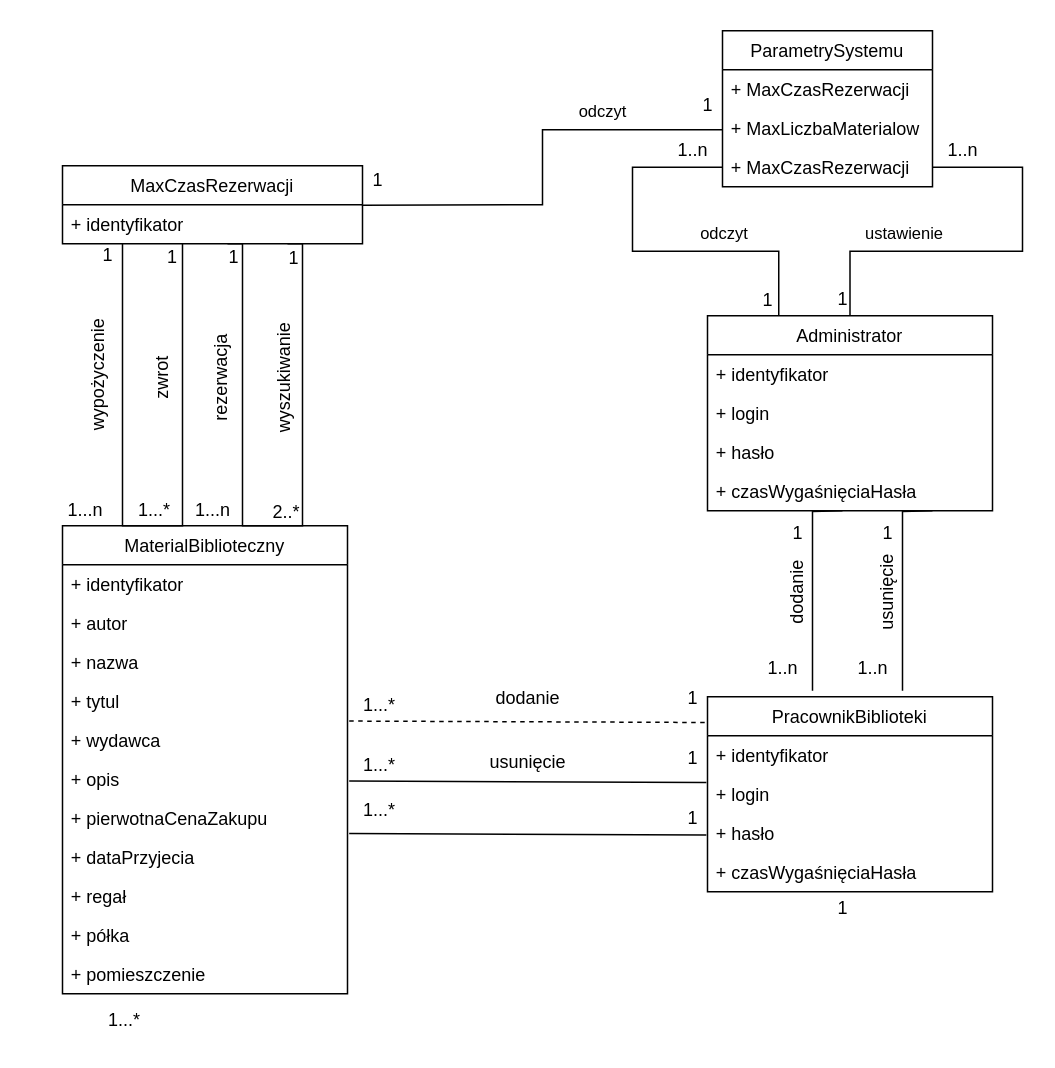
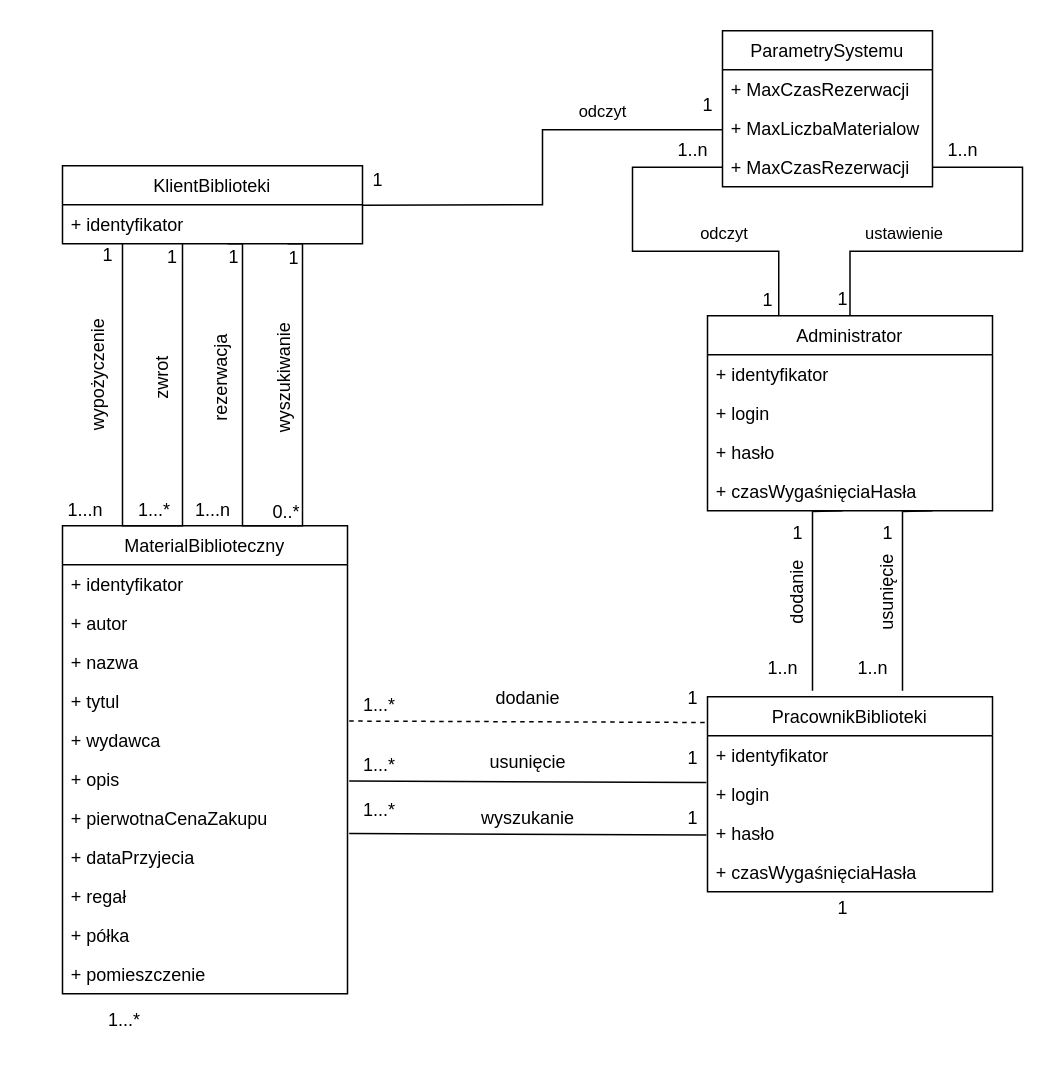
  <mxCell id="0" />
  <mxCell id="1" parent="0" />
  <mxCell id="2" style="edgeStyle=orthogonalEdgeStyle;rounded=0;orthogonalLoop=1;jettySize=auto;html=1;endArrow=none;endFill=0;" parent="1" edge="1"><mxGeometry relative="1" as="geometry"><mxPoint x="541" y="460" as="targetPoint" /><mxPoint x="561" y="340" as="sourcePoint" /></mxGeometry></mxCell>
  <mxCell id="3" value="" style="edgeStyle=orthogonalEdgeStyle;rounded=0;orthogonalLoop=1;jettySize=auto;html=1;endArrow=none;endFill=0;" edge="1" parent="1" source="5" target="35"><mxGeometry relative="1" as="geometry"><Array as="points"><mxPoint x="566" y="167" /><mxPoint x="681" y="167" /><mxPoint x="681" y="111" /></Array></mxGeometry></mxCell>
  <mxCell id="4" style="edgeStyle=orthogonalEdgeStyle;rounded=0;orthogonalLoop=1;jettySize=auto;html=1;exitX=0.25;exitY=0;exitDx=0;exitDy=0;entryX=0;entryY=0.5;entryDx=0;entryDy=0;endArrow=none;endFill=0;" edge="1" parent="1" source="5" target="35"><mxGeometry relative="1" as="geometry"><Array as="points"><mxPoint x="519" y="167" /><mxPoint x="421" y="167" /><mxPoint x="421" y="111" /></Array></mxGeometry></mxCell>
  <mxCell id="5" value="Administrator" style="swimlane;fontStyle=0;childLayout=stackLayout;horizontal=1;startSize=26;fillColor=none;horizontalStack=0;resizeParent=1;resizeParentMax=0;resizeLast=0;collapsible=1;marginBottom=0;" parent="1" vertex="1"><mxGeometry x="471" y="210" width="190" height="130" as="geometry" /></mxCell>
  <mxCell id="6" value="+ identyfikator" style="text;strokeColor=none;fillColor=none;align=left;verticalAlign=top;spacingLeft=4;spacingRight=4;overflow=hidden;rotatable=0;points=[[0,0.5],[1,0.5]];portConstraint=eastwest;" parent="5" vertex="1"><mxGeometry y="26" width="190" height="26" as="geometry" /></mxCell>
  <mxCell id="7" value="+ login" style="text;strokeColor=none;fillColor=none;align=left;verticalAlign=top;spacingLeft=4;spacingRight=4;overflow=hidden;rotatable=0;points=[[0,0.5],[1,0.5]];portConstraint=eastwest;" parent="5" vertex="1"><mxGeometry y="52" width="190" height="26" as="geometry" /></mxCell>
  <mxCell id="8" value="+ hasło" style="text;strokeColor=none;fillColor=none;align=left;verticalAlign=top;spacingLeft=4;spacingRight=4;overflow=hidden;rotatable=0;points=[[0,0.5],[1,0.5]];portConstraint=eastwest;" parent="5" vertex="1"><mxGeometry y="78" width="190" height="26" as="geometry" /></mxCell>
  <mxCell id="9" value="+ czasWygaśnięciaHasła" style="text;strokeColor=none;fillColor=none;align=left;verticalAlign=top;spacingLeft=4;spacingRight=4;overflow=hidden;rotatable=0;points=[[0,0.5],[1,0.5]];portConstraint=eastwest;" parent="5" vertex="1"><mxGeometry y="104" width="190" height="26" as="geometry" /></mxCell>
- <mxCell id="10" value="MaxCzasRezerwacji" style="swimlane;fontStyle=0;childLayout=stackLayout;horizontal=1;startSize=26;fillColor=none;horizontalStack=0;resizeParent=1;resizeParentMax=0;resizeLast=0;collapsible=1;marginBottom=0;" parent="1" vertex="1"><mxGeometry x="41" y="110" width="200" height="52" as="geometry" /></mxCell>
+ <mxCell id="10" value="KlientBiblioteki" style="swimlane;fontStyle=0;childLayout=stackLayout;horizontal=1;startSize=26;fillColor=none;horizontalStack=0;resizeParent=1;resizeParentMax=0;resizeLast=0;collapsible=1;marginBottom=0;" parent="1" vertex="1"><mxGeometry x="41" y="110" width="200" height="52" as="geometry" /></mxCell>
  <mxCell id="11" value="+ identyfikator" style="text;strokeColor=none;fillColor=none;align=left;verticalAlign=top;spacingLeft=4;spacingRight=4;overflow=hidden;rotatable=0;points=[[0,0.5],[1,0.5]];portConstraint=eastwest;" parent="10" vertex="1"><mxGeometry y="26" width="200" height="26" as="geometry" /></mxCell>
  <mxCell id="12" style="edgeStyle=orthogonalEdgeStyle;rounded=0;orthogonalLoop=1;jettySize=auto;html=1;endArrow=none;endFill=0;" parent="10" source="10" target="11" edge="1"><mxGeometry relative="1" as="geometry"><Array as="points"><mxPoint x="40" y="240" /><mxPoint x="80" y="240" /></Array></mxGeometry></mxCell>
  <mxCell id="13" value="PracownikBiblioteki" style="swimlane;fontStyle=0;childLayout=stackLayout;horizontal=1;startSize=26;fillColor=none;horizontalStack=0;resizeParent=1;resizeParentMax=0;resizeLast=0;collapsible=1;marginBottom=0;" parent="1" vertex="1"><mxGeometry x="471" y="464" width="190" height="130" as="geometry" /></mxCell>
  <mxCell id="14" value="+ identyfikator" style="text;strokeColor=none;fillColor=none;align=left;verticalAlign=top;spacingLeft=4;spacingRight=4;overflow=hidden;rotatable=0;points=[[0,0.5],[1,0.5]];portConstraint=eastwest;" parent="13" vertex="1"><mxGeometry y="26" width="190" height="26" as="geometry" /></mxCell>
  <mxCell id="15" value="+ login" style="text;strokeColor=none;fillColor=none;align=left;verticalAlign=top;spacingLeft=4;spacingRight=4;overflow=hidden;rotatable=0;points=[[0,0.5],[1,0.5]];portConstraint=eastwest;" parent="13" vertex="1"><mxGeometry y="52" width="190" height="26" as="geometry" /></mxCell>
  <mxCell id="16" value="+ hasło" style="text;strokeColor=none;fillColor=none;align=left;verticalAlign=top;spacingLeft=4;spacingRight=4;overflow=hidden;rotatable=0;points=[[0,0.5],[1,0.5]];portConstraint=eastwest;" parent="13" vertex="1"><mxGeometry y="78" width="190" height="26" as="geometry" /></mxCell>
  <mxCell id="17" value="+ czasWygaśnięciaHasła" style="text;strokeColor=none;fillColor=none;align=left;verticalAlign=top;spacingLeft=4;spacingRight=4;overflow=hidden;rotatable=0;points=[[0,0.5],[1,0.5]];portConstraint=eastwest;" parent="13" vertex="1"><mxGeometry y="104" width="190" height="26" as="geometry" /></mxCell>
  <mxCell id="18" value="MaterialBiblioteczny" style="swimlane;fontStyle=0;childLayout=stackLayout;horizontal=1;startSize=26;fillColor=none;horizontalStack=0;resizeParent=1;resizeParentMax=0;resizeLast=0;collapsible=1;marginBottom=0;" parent="1" vertex="1"><mxGeometry x="41" y="350" width="190" height="312" as="geometry" /></mxCell>
  <mxCell id="19" value="+ identyfikator" style="text;strokeColor=none;fillColor=none;align=left;verticalAlign=top;spacingLeft=4;spacingRight=4;overflow=hidden;rotatable=0;points=[[0,0.5],[1,0.5]];portConstraint=eastwest;" parent="18" vertex="1"><mxGeometry y="26" width="190" height="26" as="geometry" /></mxCell>
  <mxCell id="20" value="+ autor" style="text;strokeColor=none;fillColor=none;align=left;verticalAlign=top;spacingLeft=4;spacingRight=4;overflow=hidden;rotatable=0;points=[[0,0.5],[1,0.5]];portConstraint=eastwest;" parent="18" vertex="1"><mxGeometry y="52" width="190" height="26" as="geometry" /></mxCell>
  <mxCell id="21" value="+ nazwa" style="text;strokeColor=none;fillColor=none;align=left;verticalAlign=top;spacingLeft=4;spacingRight=4;overflow=hidden;rotatable=0;points=[[0,0.5],[1,0.5]];portConstraint=eastwest;" parent="18" vertex="1"><mxGeometry y="78" width="190" height="26" as="geometry" /></mxCell>
  <mxCell id="22" value="+ tytul" style="text;strokeColor=none;fillColor=none;align=left;verticalAlign=top;spacingLeft=4;spacingRight=4;overflow=hidden;rotatable=0;points=[[0,0.5],[1,0.5]];portConstraint=eastwest;" parent="18" vertex="1"><mxGeometry y="104" width="190" height="26" as="geometry" /></mxCell>
  <mxCell id="23" value="+ wydawca" style="text;strokeColor=none;fillColor=none;align=left;verticalAlign=top;spacingLeft=4;spacingRight=4;overflow=hidden;rotatable=0;points=[[0,0.5],[1,0.5]];portConstraint=eastwest;" parent="18" vertex="1"><mxGeometry y="130" width="190" height="26" as="geometry" /></mxCell>
  <mxCell id="24" value="+ opis" style="text;strokeColor=none;fillColor=none;align=left;verticalAlign=top;spacingLeft=4;spacingRight=4;overflow=hidden;rotatable=0;points=[[0,0.5],[1,0.5]];portConstraint=eastwest;" parent="18" vertex="1"><mxGeometry y="156" width="190" height="26" as="geometry" /></mxCell>
  <mxCell id="25" value="+ pierwotnaCenaZakupu" style="text;strokeColor=none;fillColor=none;align=left;verticalAlign=top;spacingLeft=4;spacingRight=4;overflow=hidden;rotatable=0;points=[[0,0.5],[1,0.5]];portConstraint=eastwest;" parent="18" vertex="1"><mxGeometry y="182" width="190" height="26" as="geometry" /></mxCell>
  <mxCell id="26" value="+ dataPrzyjecia" style="text;strokeColor=none;fillColor=none;align=left;verticalAlign=top;spacingLeft=4;spacingRight=4;overflow=hidden;rotatable=0;points=[[0,0.5],[1,0.5]];portConstraint=eastwest;" parent="18" vertex="1"><mxGeometry y="208" width="190" height="26" as="geometry" /></mxCell>
  <mxCell id="27" value="+ regał" style="text;strokeColor=none;fillColor=none;align=left;verticalAlign=top;spacingLeft=4;spacingRight=4;overflow=hidden;rotatable=0;points=[[0,0.5],[1,0.5]];portConstraint=eastwest;" parent="18" vertex="1"><mxGeometry y="234" width="190" height="26" as="geometry" /></mxCell>
  <mxCell id="28" value="+ półka" style="text;strokeColor=none;fillColor=none;align=left;verticalAlign=top;spacingLeft=4;spacingRight=4;overflow=hidden;rotatable=0;points=[[0,0.5],[1,0.5]];portConstraint=eastwest;" parent="18" vertex="1"><mxGeometry y="260" width="190" height="26" as="geometry" /></mxCell>
  <mxCell id="29" value="+ pomieszczenie" style="text;strokeColor=none;fillColor=none;align=left;verticalAlign=top;spacingLeft=4;spacingRight=4;overflow=hidden;rotatable=0;points=[[0,0.5],[1,0.5]];portConstraint=eastwest;" parent="18" vertex="1"><mxGeometry y="286" width="190" height="26" as="geometry" /></mxCell>
  <mxCell id="30" value="wypożyczenie" style="text;html=1;align=center;verticalAlign=middle;resizable=0;points=[];autosize=1;strokeColor=none;fillColor=none;rotation=-90;container=1;" parent="1" vertex="1"><mxGeometry x="20" y="240" width="90" height="20" as="geometry" /></mxCell>
  <mxCell id="31" value="zwrot" style="text;html=1;align=center;verticalAlign=middle;resizable=0;points=[];autosize=1;strokeColor=none;fillColor=none;rotation=-90;container=1;" parent="1" vertex="1"><mxGeometry x="88" y="242" width="40" height="20" as="geometry" /></mxCell>
  <mxCell id="32" value="ParametrySystemu" style="swimlane;fontStyle=0;childLayout=stackLayout;horizontal=1;startSize=26;fillColor=none;horizontalStack=0;resizeParent=1;resizeParentMax=0;resizeLast=0;collapsible=1;marginBottom=0;" parent="1" vertex="1"><mxGeometry x="481" y="20" width="140" height="104" as="geometry" /></mxCell>
  <mxCell id="33" value="+ MaxCzasRezerwacji" style="text;strokeColor=none;fillColor=none;align=left;verticalAlign=top;spacingLeft=4;spacingRight=4;overflow=hidden;rotatable=0;points=[[0,0.5],[1,0.5]];portConstraint=eastwest;" parent="32" vertex="1"><mxGeometry y="26" width="140" height="26" as="geometry" /></mxCell>
  <mxCell id="34" value="+ MaxLiczbaMaterialow" style="text;strokeColor=none;fillColor=none;align=left;verticalAlign=top;spacingLeft=4;spacingRight=4;overflow=hidden;rotatable=0;points=[[0,0.5],[1,0.5]];portConstraint=eastwest;" parent="32" vertex="1"><mxGeometry y="52" width="140" height="26" as="geometry" /></mxCell>
  <mxCell id="35" value="+ MaxCzasRezerwacji" style="text;strokeColor=none;fillColor=none;align=left;verticalAlign=top;spacingLeft=4;spacingRight=4;overflow=hidden;rotatable=0;points=[[0,0.5],[1,0.5]];portConstraint=eastwest;" parent="32" vertex="1"><mxGeometry y="78" width="140" height="26" as="geometry" /></mxCell>
  <mxCell id="36" style="edgeStyle=orthogonalEdgeStyle;rounded=0;orthogonalLoop=1;jettySize=auto;html=1;endArrow=none;endFill=0;" edge="1" parent="1"><mxGeometry relative="1" as="geometry"><Array as="points"><mxPoint x="161" y="162" /><mxPoint x="161" y="350" /><mxPoint x="201" y="350" /><mxPoint x="201" y="162" /></Array><mxPoint x="151" y="162" as="sourcePoint" /><mxPoint x="191" y="162" as="targetPoint" /></mxGeometry></mxCell>
  <mxCell id="37" value="wyszukiwanie" style="text;html=1;align=center;verticalAlign=middle;resizable=0;points=[];autosize=1;strokeColor=none;fillColor=none;rotation=-90;container=1;" vertex="1" parent="1"><mxGeometry x="144" y="242" width="90" height="20" as="geometry" /></mxCell>
  <mxCell id="38" value="rezerwacja" style="text;html=1;align=center;verticalAlign=middle;resizable=0;points=[];autosize=1;strokeColor=none;fillColor=none;rotation=-90;" vertex="1" parent="1"><mxGeometry x="112" y="242" width="70" height="20" as="geometry" /></mxCell>
  <mxCell id="39" value="1" style="text;html=1;align=center;verticalAlign=middle;resizable=0;points=[];autosize=1;strokeColor=none;fillColor=none;" vertex="1" parent="1"><mxGeometry x="61" y="160" width="20" height="20" as="geometry" /></mxCell>
  <mxCell id="40" value="1" style="text;html=1;align=center;verticalAlign=middle;resizable=0;points=[];autosize=1;strokeColor=none;fillColor=none;" vertex="1" parent="1"><mxGeometry x="104" y="161" width="20" height="20" as="geometry" /></mxCell>
  <mxCell id="41" value="1" style="text;html=1;align=center;verticalAlign=middle;resizable=0;points=[];autosize=1;strokeColor=none;fillColor=none;" vertex="1" parent="1"><mxGeometry x="145" y="161" width="20" height="20" as="geometry" /></mxCell>
  <mxCell id="42" value="1" style="text;html=1;align=center;verticalAlign=middle;resizable=0;points=[];autosize=1;strokeColor=none;fillColor=none;" vertex="1" parent="1"><mxGeometry x="185" y="162" width="20" height="20" as="geometry" /></mxCell>
  <mxCell id="43" value="1...n" style="text;html=1;align=center;verticalAlign=middle;resizable=0;points=[];autosize=1;strokeColor=none;fillColor=none;" vertex="1" parent="1"><mxGeometry x="36" y="330" width="40" height="20" as="geometry" /></mxCell>
  <mxCell id="44" value="1...*" style="text;html=1;align=center;verticalAlign=middle;resizable=0;points=[];autosize=1;strokeColor=none;fillColor=none;" vertex="1" parent="1"><mxGeometry x="82" y="330" width="40" height="20" as="geometry" /></mxCell>
  <mxCell id="45" value="1...n" style="text;html=1;align=center;verticalAlign=middle;resizable=0;points=[];autosize=1;strokeColor=none;fillColor=none;" vertex="1" parent="1"><mxGeometry x="121" y="330" width="40" height="20" as="geometry" /></mxCell>
- <mxCell id="46" value="2..*" style="text;html=1;align=center;verticalAlign=middle;resizable=0;points=[];autosize=1;strokeColor=none;fillColor=none;" vertex="1" parent="1"><mxGeometry x="175" y="331" width="30" height="20" as="geometry" /></mxCell>
+ <mxCell id="46" value="0..*" style="text;html=1;align=center;verticalAlign=middle;resizable=0;points=[];autosize=1;strokeColor=none;fillColor=none;" vertex="1" parent="1"><mxGeometry x="175" y="331" width="30" height="20" as="geometry" /></mxCell>
  <mxCell id="47" value="" style="endArrow=none;html=1;rounded=0;exitX=0.998;exitY=-0.023;exitDx=0;exitDy=0;exitPerimeter=0;entryX=0;entryY=0.5;entryDx=0;entryDy=0;" edge="1" parent="1"><mxGeometry width="50" height="50" relative="1" as="geometry"><mxPoint x="240.6" y="136.402" as="sourcePoint" /><mxPoint x="481" y="86" as="targetPoint" /><Array as="points"><mxPoint x="361" y="136" /><mxPoint x="361" y="86" /></Array></mxGeometry></mxCell>
  <mxCell id="48" value="odczyt" style="edgeLabel;html=1;align=center;verticalAlign=middle;resizable=0;points=[];rotation=0;" vertex="1" connectable="0" parent="47"><mxGeometry x="-0.328" y="-1" relative="1" as="geometry"><mxPoint x="62" y="-64" as="offset" /></mxGeometry></mxCell>
  <mxCell id="49" value="ustawienie" style="edgeLabel;html=1;align=center;verticalAlign=middle;resizable=0;points=[];rotation=0;" vertex="1" connectable="0" parent="1"><mxGeometry x="601.003" y="154.005" as="geometry" /></mxCell>
  <mxCell id="50" value="odczyt" style="edgeLabel;html=1;align=center;verticalAlign=middle;resizable=0;points=[];rotation=0;" vertex="1" connectable="0" parent="1"><mxGeometry x="481.003" y="154.005" as="geometry" /></mxCell>
  <mxCell id="51" value="1" style="text;html=1;align=center;verticalAlign=middle;resizable=0;points=[];autosize=1;strokeColor=none;fillColor=none;" vertex="1" parent="1"><mxGeometry x="501" y="190" width="20" height="20" as="geometry" /></mxCell>
  <mxCell id="52" value="1" style="text;html=1;align=center;verticalAlign=middle;resizable=0;points=[];autosize=1;strokeColor=none;fillColor=none;" vertex="1" parent="1"><mxGeometry x="551" y="189" width="20" height="20" as="geometry" /></mxCell>
  <mxCell id="53" value="1..n" style="text;html=1;align=center;verticalAlign=middle;resizable=0;points=[];autosize=1;strokeColor=none;fillColor=none;" vertex="1" parent="1"><mxGeometry x="441" y="90" width="40" height="20" as="geometry" /></mxCell>
  <mxCell id="54" value="1..n" style="text;html=1;align=center;verticalAlign=middle;resizable=0;points=[];autosize=1;strokeColor=none;fillColor=none;" vertex="1" parent="1"><mxGeometry x="621" y="90" width="40" height="20" as="geometry" /></mxCell>
  <mxCell id="55" style="edgeStyle=orthogonalEdgeStyle;rounded=0;orthogonalLoop=1;jettySize=auto;html=1;endArrow=none;endFill=0;" edge="1" parent="1"><mxGeometry relative="1" as="geometry"><mxPoint x="601" y="460" as="targetPoint" /><mxPoint x="621" y="340" as="sourcePoint" /></mxGeometry></mxCell>
  <mxCell id="56" value="1" style="text;html=1;align=center;verticalAlign=middle;resizable=0;points=[];autosize=1;strokeColor=none;fillColor=none;" vertex="1" parent="1"><mxGeometry x="521" y="345" width="20" height="20" as="geometry" /></mxCell>
  <mxCell id="57" value="1" style="text;html=1;align=center;verticalAlign=middle;resizable=0;points=[];autosize=1;strokeColor=none;fillColor=none;" vertex="1" parent="1"><mxGeometry x="581" y="345" width="20" height="20" as="geometry" /></mxCell>
  <mxCell id="58" value="1..n" style="text;html=1;align=center;verticalAlign=middle;resizable=0;points=[];autosize=1;strokeColor=none;fillColor=none;" vertex="1" parent="1"><mxGeometry x="561" y="435" width="40" height="20" as="geometry" /></mxCell>
  <mxCell id="59" value="1..n" style="text;html=1;align=center;verticalAlign=middle;resizable=0;points=[];autosize=1;strokeColor=none;fillColor=none;" vertex="1" parent="1"><mxGeometry x="501" y="435" width="40" height="20" as="geometry" /></mxCell>
  <mxCell id="60" value="" style="endArrow=none;html=1;rounded=0;exitX=1.006;exitY=0.008;exitDx=0;exitDy=0;exitPerimeter=0;entryX=-0.004;entryY=0.132;entryDx=0;entryDy=0;entryPerimeter=0;dashed=1;" edge="1" parent="1" source="23" target="13"><mxGeometry width="50" height="50" relative="1" as="geometry"><mxPoint x="381" y="480" as="sourcePoint" /><mxPoint x="431" y="430" as="targetPoint" /></mxGeometry></mxCell>
  <mxCell id="61" value="" style="endArrow=none;html=1;rounded=0;exitX=1.006;exitY=0.008;exitDx=0;exitDy=0;exitPerimeter=0;entryX=-0.004;entryY=0.132;entryDx=0;entryDy=0;entryPerimeter=0;" edge="1" parent="1"><mxGeometry width="50" height="50" relative="1" as="geometry"><mxPoint x="232.14" y="520.208" as="sourcePoint" /><mxPoint x="470.24" y="521.16" as="targetPoint" /></mxGeometry></mxCell>
  <mxCell id="62" value="" style="endArrow=none;html=1;rounded=0;exitX=1.006;exitY=0.008;exitDx=0;exitDy=0;exitPerimeter=0;entryX=-0.004;entryY=0.132;entryDx=0;entryDy=0;entryPerimeter=0;" edge="1" parent="1"><mxGeometry width="50" height="50" relative="1" as="geometry"><mxPoint x="232.14" y="555.208" as="sourcePoint" /><mxPoint x="470.24" y="556.16" as="targetPoint" /></mxGeometry></mxCell>
  <mxCell id="63" value="1" style="text;html=1;align=center;verticalAlign=middle;resizable=0;points=[];autosize=1;strokeColor=none;fillColor=none;" vertex="1" parent="1"><mxGeometry x="451" y="455" width="20" height="20" as="geometry" /></mxCell>
  <mxCell id="64" value="1" style="text;html=1;align=center;verticalAlign=middle;resizable=0;points=[];autosize=1;strokeColor=none;fillColor=none;" vertex="1" parent="1"><mxGeometry x="451" y="495" width="20" height="20" as="geometry" /></mxCell>
  <mxCell id="65" value="1" style="text;html=1;align=center;verticalAlign=middle;resizable=0;points=[];autosize=1;strokeColor=none;fillColor=none;" vertex="1" parent="1"><mxGeometry x="451" y="535" width="20" height="20" as="geometry" /></mxCell>
  <mxCell id="66" value="1" style="text;html=1;align=center;verticalAlign=middle;resizable=0;points=[];autosize=1;strokeColor=none;fillColor=none;" vertex="1" parent="1"><mxGeometry x="551" y="595" width="20" height="20" as="geometry" /></mxCell>
  <mxCell id="67" value="dodanie" style="text;html=1;align=center;verticalAlign=middle;resizable=0;points=[];autosize=1;strokeColor=none;fillColor=none;" vertex="1" parent="1"><mxGeometry x="321" y="455" width="60" height="20" as="geometry" /></mxCell>
  <mxCell id="68" value="usunięcie" style="text;html=1;align=center;verticalAlign=middle;resizable=0;points=[];autosize=1;strokeColor=none;fillColor=none;" vertex="1" parent="1"><mxGeometry x="316" y="498" width="70" height="20" as="geometry" /></mxCell>
+ <mxCell id="69" value="wyszukanie" style="text;html=1;align=center;verticalAlign=middle;resizable=0;points=[];autosize=1;strokeColor=none;fillColor=none;" vertex="1" parent="1"><mxGeometry x="311" y="535" width="80" height="20" as="geometry" /></mxCell>
  <mxCell id="70" value="1...*" style="text;html=1;align=center;verticalAlign=middle;resizable=0;points=[];autosize=1;strokeColor=none;fillColor=none;" vertex="1" parent="1"><mxGeometry x="232" y="460" width="40" height="20" as="geometry" /></mxCell>
  <mxCell id="71" value="1...*" style="text;html=1;align=center;verticalAlign=middle;resizable=0;points=[];autosize=1;strokeColor=none;fillColor=none;" vertex="1" parent="1"><mxGeometry x="232" y="500" width="40" height="20" as="geometry" /></mxCell>
  <mxCell id="72" value="1...*" style="text;html=1;align=center;verticalAlign=middle;resizable=0;points=[];autosize=1;strokeColor=none;fillColor=none;" vertex="1" parent="1"><mxGeometry x="232" y="530" width="40" height="20" as="geometry" /></mxCell>
  <mxCell id="73" value="1...*" style="text;html=1;align=center;verticalAlign=middle;resizable=0;points=[];autosize=1;strokeColor=none;fillColor=none;" vertex="1" parent="1"><mxGeometry x="62" y="670" width="40" height="20" as="geometry" /></mxCell>
  <mxCell id="74" value="dodanie" style="text;html=1;align=center;verticalAlign=middle;resizable=0;points=[];autosize=1;strokeColor=none;fillColor=none;rotation=-90;" vertex="1" parent="1"><mxGeometry x="501" y="385" width="60" height="20" as="geometry" /></mxCell>
  <mxCell id="75" value="usunięcie" style="text;html=1;align=center;verticalAlign=middle;resizable=0;points=[];autosize=1;strokeColor=none;fillColor=none;rotation=-90;" vertex="1" parent="1"><mxGeometry x="556" y="385" width="70" height="20" as="geometry" /></mxCell>
  <mxCell id="76" value="1" style="text;html=1;align=center;verticalAlign=middle;resizable=0;points=[];autosize=1;strokeColor=none;fillColor=none;" vertex="1" parent="1"><mxGeometry x="241" y="110" width="20" height="20" as="geometry" /></mxCell>
  <mxCell id="77" value="1" style="text;html=1;align=center;verticalAlign=middle;resizable=0;points=[];autosize=1;strokeColor=none;fillColor=none;" vertex="1" parent="1"><mxGeometry x="461" y="60" width="20" height="20" as="geometry" /></mxCell>
